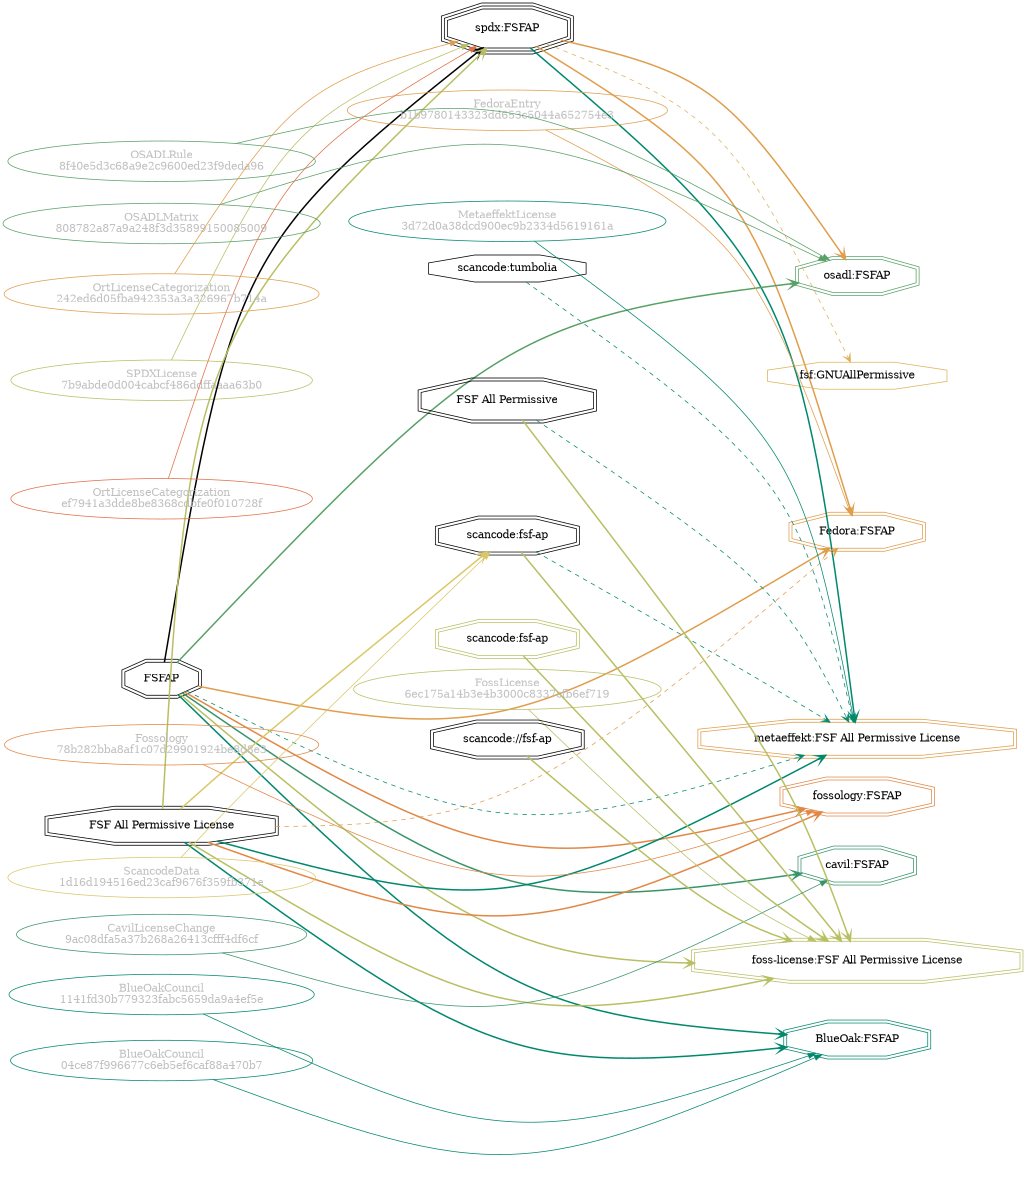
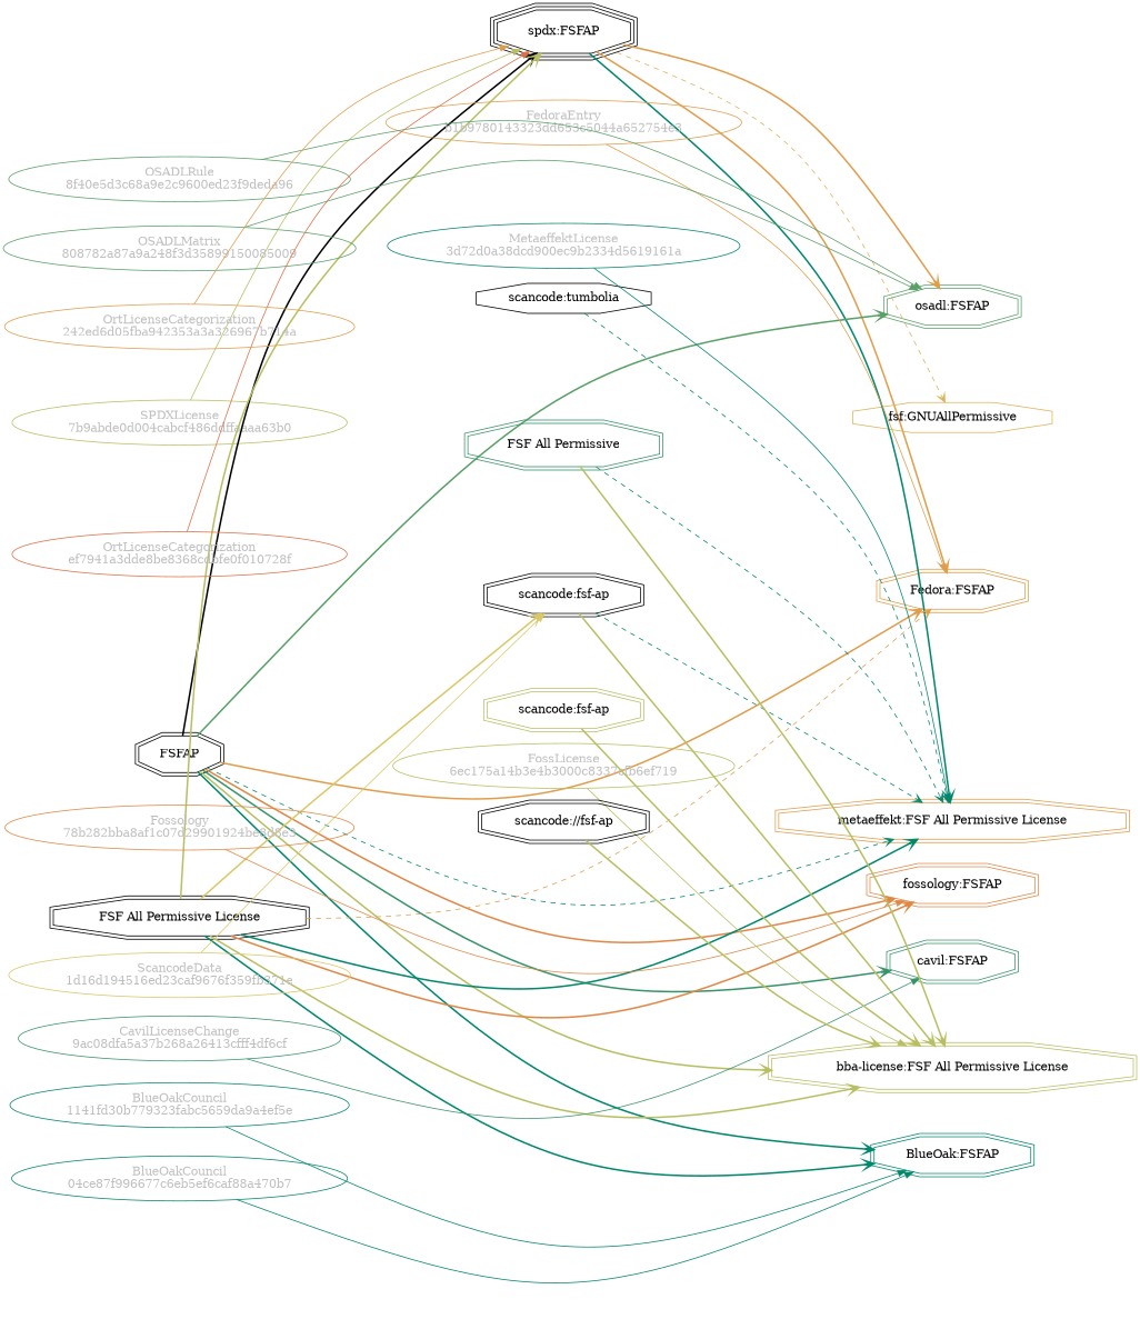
  strict digraph {
    rankdir=LR
    splines=curved
    node [shape=ellipse]
    edge [color="#00876c" weight=0.7 arrowhead=vee style=bold]
    n1 [color="#b8bf62" fillcolor="beige;1" fontcolor=gray label="SPDXLicense\n7b9abde0d004cabcf486ddffaaaa63b0"]
    n2 [label="spdx:FSFAP" shape=tripleoctagon]
    n3 [color="#e09d4b" label="Fedora:FSFAP" shape=doubleoctagon]
    n4 [color="#58a066" label="osadl:FSFAP" shape=doubleoctagon]
    n5 [color="#deb256" label="fsf:GNUAllPermissive" shape=octagon]
    n6 [color="#e09d4b" label="metaeffekt:FSF All Permissive License" shape=doubleoctagon]
    n7 [label=FSFAP shape=doubleoctagon]
    n8 [color="#00876c" label="BlueOak:FSFAP" shape=doubleoctagon]
    n9 [color="#e18745" label="fossology:FSFAP" shape=doubleoctagon]
    n10 [color="#379469" label="cavil:FSFAP" shape=doubleoctagon]
-   n11 [color="#b8bf62" label="foss-license:FSF All Permissive License" shape=doubleoctagon]
+   n11 [color="#b8bf62" label="bba-license:FSF All Permissive License" shape=doubleoctagon]
    n12 [label="FSF All Permissive License" shape=doubleoctagon]
    n13 [label="scancode:fsf-ap" shape=doubleoctagon]
    n14 [color="#e09d4b" fillcolor="beige;1" fontcolor=gray label="FedoraEntry\nb1b9780143323dd653c5044a652754e3"]
    n15 [color="#00876c" fillcolor="beige;1" fontcolor=gray label="BlueOakCouncil\n1141fd30b779323fabc5659da9a4ef5e"]
    n16 [color="#00876c" fillcolor="beige;1" fontcolor=gray label="BlueOakCouncil\n04ce87f996677c6eb5ef6caf88a470b7"]
    n17 [color="#58a066" fillcolor="beige;1" fontcolor=gray label="OSADLRule\n8f40e5d3c68a9e2c9600ed23f9deda96"]
    n18 [color="#58a066" fillcolor="beige;1" fontcolor=gray label="OSADLMatrix\n808782a87a9a248f3d35899150085009"]
    n19 [color="#dac767" fillcolor="beige;1" fontcolor=gray label="ScancodeData\n1d16d194516ed23caf9676f359fb371e"]
    n20 [label="scancode:tumbolia" shape=octagon]
    n21 [color="#e18745" fillcolor="beige;1" fontcolor=gray label="Fossology\n78b282bba8af1c07d29901924be8d8e3"]
    n22 [color="#e06f45" fillcolor="beige;1" fontcolor=gray label="OrtLicenseCategorization\nef7941a3dde8be8368cdbfe0f010728f"]
    n23 [color="#e09d4b" fillcolor="beige;1" fontcolor=gray label="OrtLicenseCategorization\n242ed6d05fba942353a3a326967b714a"]
    n24 [color="#379469" fillcolor="beige;1" fontcolor=gray label="CavilLicenseChange\n9ac08dfa5a37b268a26413cfff4df6cf"]
    n25 [color="#00876c" fillcolor="beige;1" fontcolor=gray label="MetaeffektLicense\n3d72d0a38dcd900ec9b2334d5619161a"]
-   n26 [label="FSF All Permissive" shape=doubleoctagon]
+   n26 [label="FSF All Permissive" shape=doubleoctagon color="#379469"]
    n27 [color="#b8bf62" fillcolor="beige;1" fontcolor=gray label="FossLicense\n6ec175a14b3e4b3000c8337cfb6ef719"]
    n28 [color=black label="scancode://fsf-ap" shape=doubleoctagon]
    n29 [color="#b8bf62" label="scancode:fsf-ap" shape=doubleoctagon]
    n1 -> n2 [color="#b8bf62" weight=0.5 arrowhead="" style=""]
    n2 -> n3 [color="#e09d4b"]
    n2 -> n4 [color="#e09d4b"]
    n2 -> n5 [color="#deb256" style=dashed weight=0.5]
    n2 -> n6
    n7 -> n2 [color=""]
    n7 -> n3 [color="#e09d4b"]
    n7 -> n4 [color="#58a066"]
    n7 -> n6 [style=dashed weight=0.5]
    n7 -> n8
    n7 -> n9 [color="#e18745"]
    n7 -> n10 [color="#379469"]
    n7 -> n11 [color="#b8bf62"]
    n12 -> n2 [color="#b8bf62"]
    n12 -> n3 [color="#e09d4b" style=dashed weight=0.5]
    n12 -> n6
    n12 -> n8
    n12 -> n9 [color="#e18745"]
    n12 -> n11 [color="#b8bf62"]
    n12 -> n13 [color="#dac767"]
    n13 -> n6 [style=dashed weight=0.5]
    n13 -> n11 [color="#b8bf62"]
    n14 -> n3 [color="#e09d4b" weight=0.5 arrowhead="" style=""]
    n15 -> n8 [weight=0.5 arrowhead="" style=""]
    n16 -> n8 [weight=0.5 arrowhead="" style=""]
    n17 -> n4 [color="#58a066" weight=0.5 arrowhead="" style=""]
    n18 -> n4 [color="#58a066" weight=0.5 arrowhead="" style=""]
    n19 -> n13 [color="#dac767" weight=0.5 arrowhead="" style=""]
    n20 -> n6 [style=dashed weight=0.5]
    n21 -> n9 [color="#e18745" weight=0.5 arrowhead="" style=""]
    n22 -> n2 [color="#e06f45" weight=0.5 arrowhead="" style=""]
    n23 -> n2 [color="#e09d4b" weight=0.5 arrowhead="" style=""]
    n24 -> n10 [color="#379469" weight=0.5 arrowhead="" style=""]
    n25 -> n6 [weight=0.5 arrowhead="" style=""]
    n26 -> n6 [style=dashed weight=0.5]
    n26 -> n11 [color="#b8bf62"]
    n27 -> n11 [color="#b8bf62" weight=0.5 arrowhead="" style=""]
    n28 -> n11 [color="#b8bf62"]
    n29 -> n11 [color="#b8bf62"]
  }
